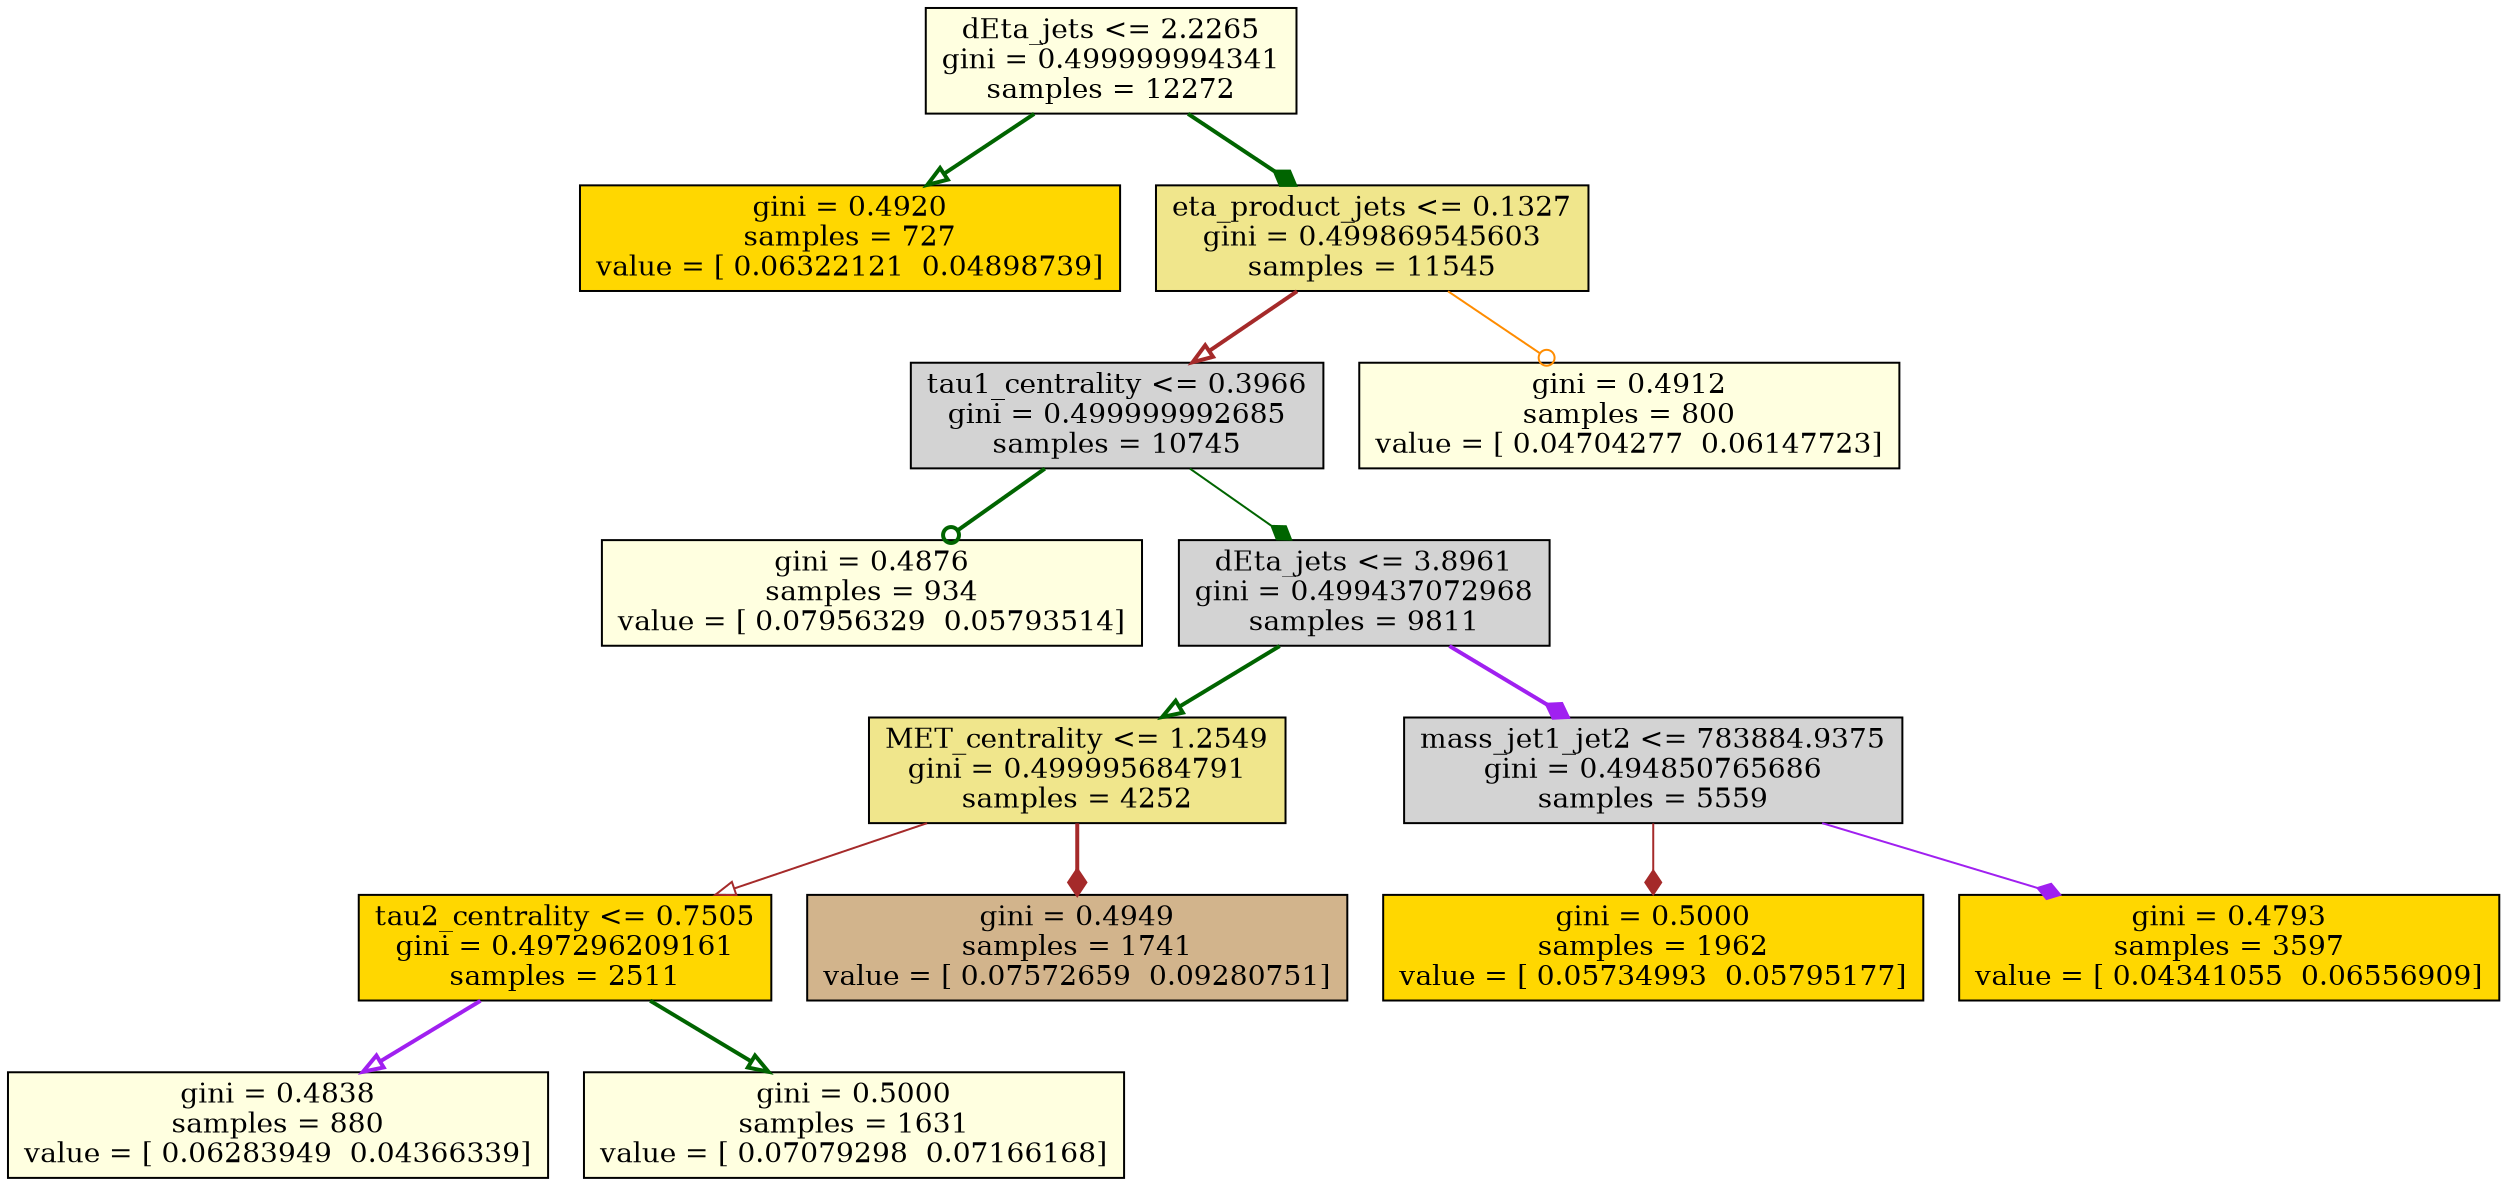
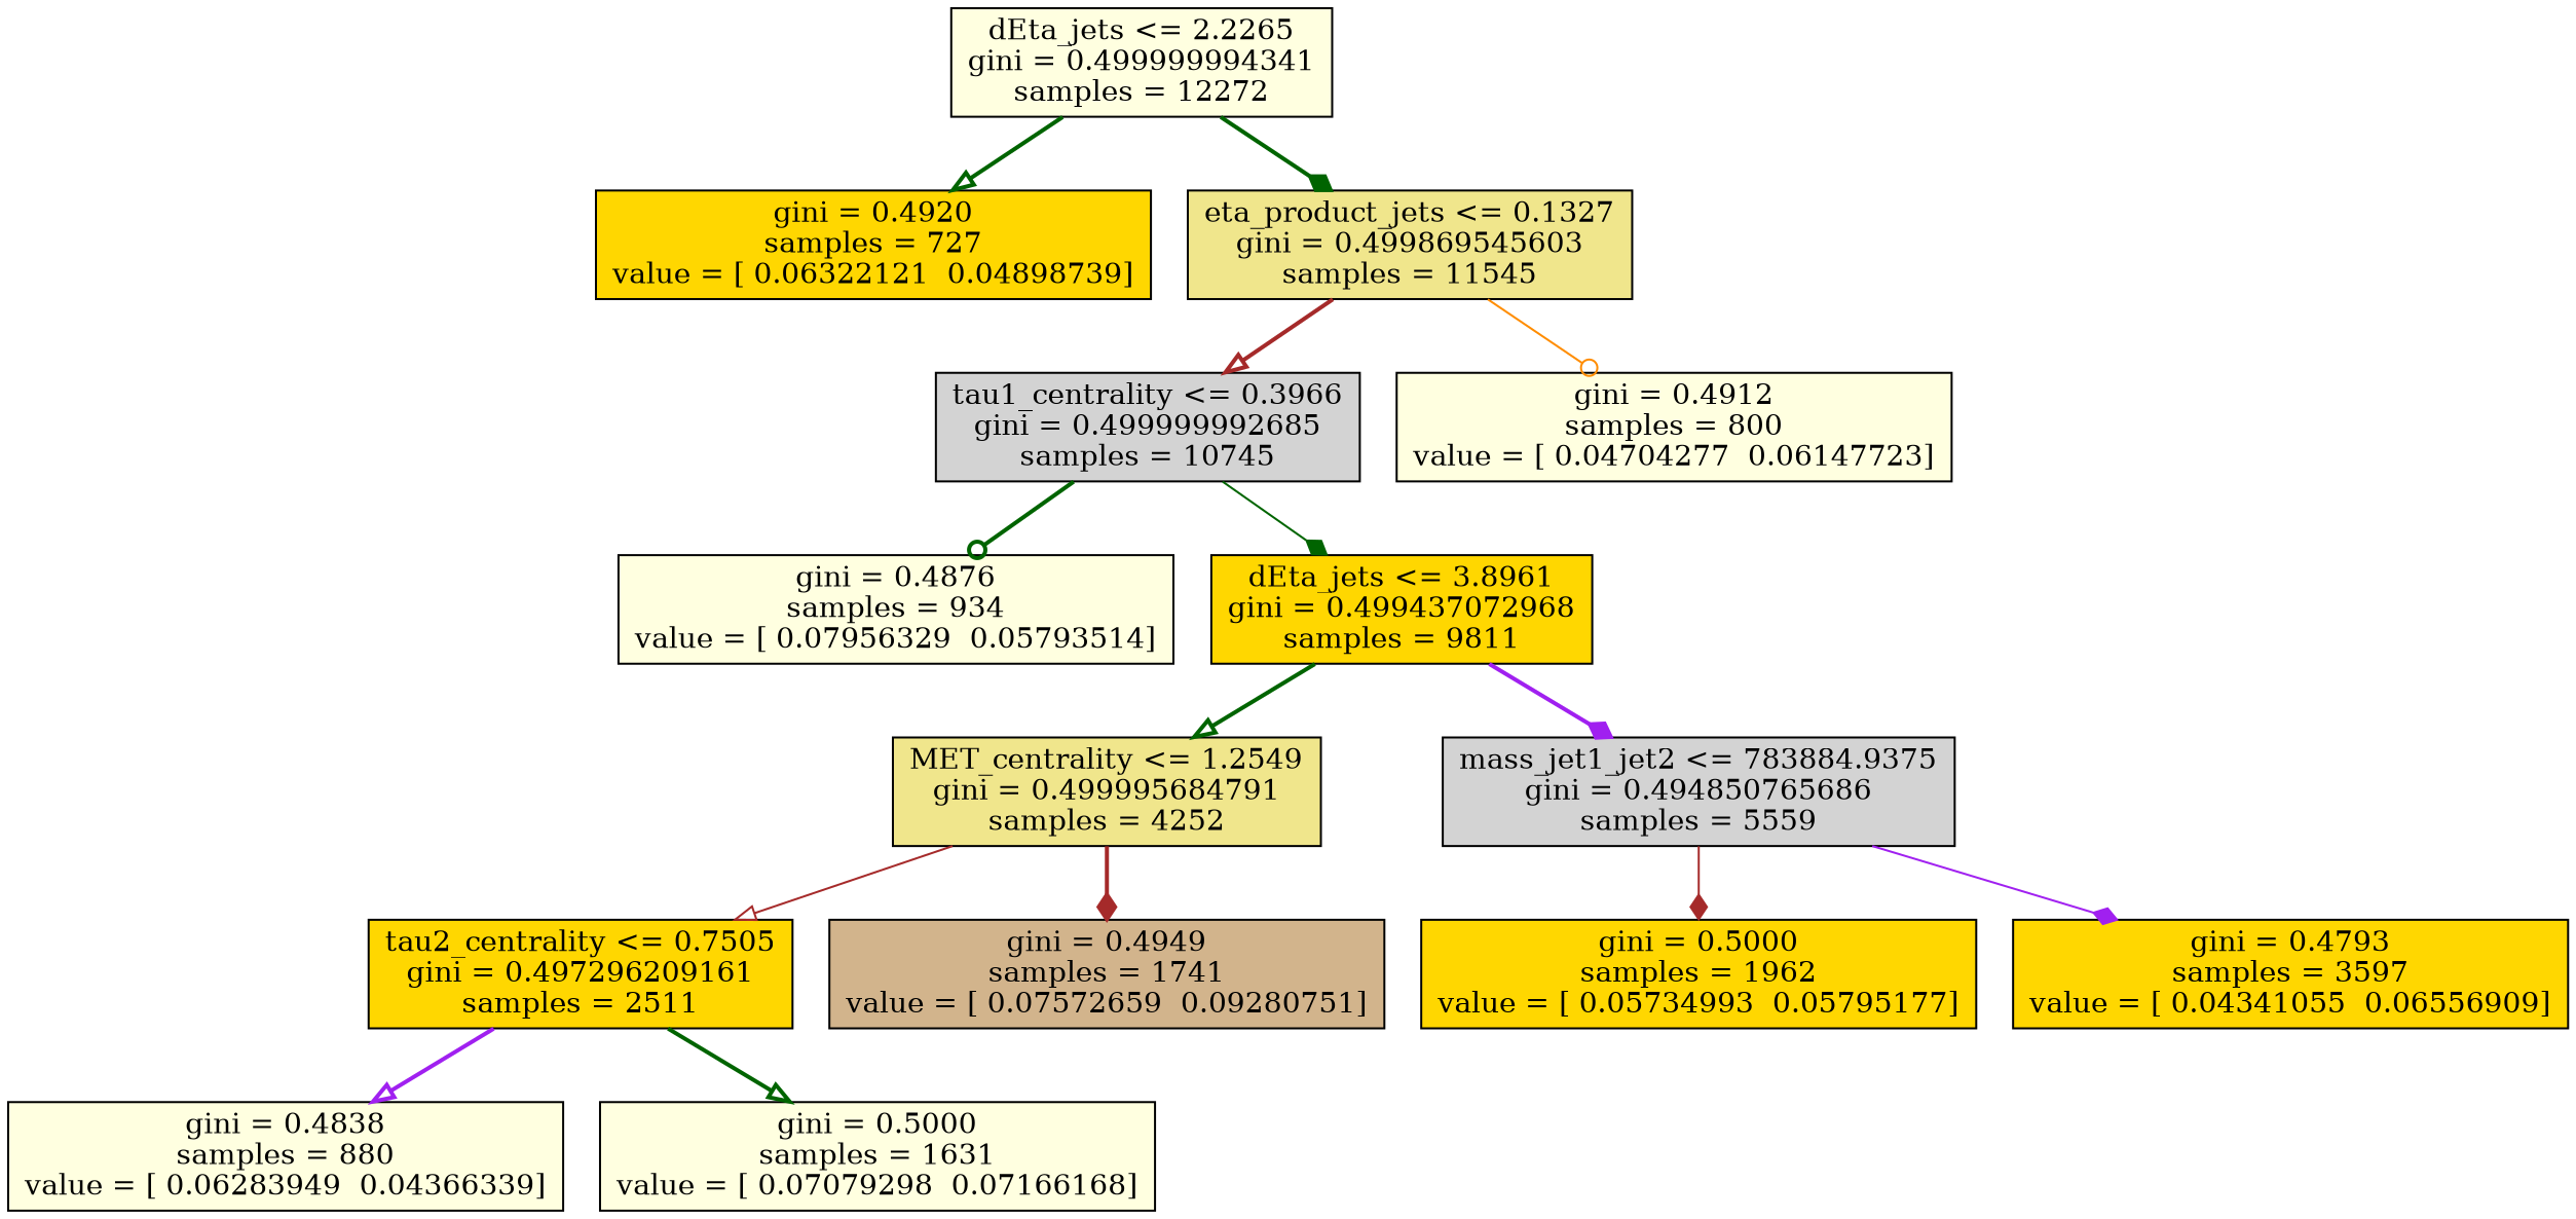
  digraph {
    node [shape=box style=filled fillcolor=lightyellow]
    edge [color=darkgreen style=bold arrowhead=onormal]
    n1 [label="dEta_jets <= 2.2265\ngini = 0.499999994341\nsamples = 12272"]
    n2 [label="gini = 0.4920\nsamples = 727\nvalue = [ 0.06322121  0.04898739]" fillcolor=gold]
    n3 [label="eta_product_jets <= 0.1327\ngini = 0.499869545603\nsamples = 11545" fillcolor=khaki]
    n4 [label="tau1_centrality <= 0.3966\ngini = 0.499999992685\nsamples = 10745" fillcolor=lightgrey]
    n5 [label="gini = 0.4912\nsamples = 800\nvalue = [ 0.04704277  0.06147723]"]
    n6 [label="gini = 0.4876\nsamples = 934\nvalue = [ 0.07956329  0.05793514]"]
-   n7 [label="dEta_jets <= 3.8961\ngini = 0.499437072968\nsamples = 9811" fillcolor=lightgrey]
+   n7 [label="dEta_jets <= 3.8961\ngini = 0.499437072968\nsamples = 9811" fillcolor=gold]
    n8 [label="MET_centrality <= 1.2549\ngini = 0.499995684791\nsamples = 4252" fillcolor=khaki]
    n9 [label="mass_jet1_jet2 <= 783884.9375\ngini = 0.494850765686\nsamples = 5559" fillcolor=lightgrey]
    n10 [label="tau2_centrality <= 0.7505\ngini = 0.497296209161\nsamples = 2511" fillcolor=gold]
    n11 [label="gini = 0.4949\nsamples = 1741\nvalue = [ 0.07572659  0.09280751]" fillcolor=tan]
    n12 [label="gini = 0.4838\nsamples = 880\nvalue = [ 0.06283949  0.04366339]"]
    n13 [label="gini = 0.5000\nsamples = 1631\nvalue = [ 0.07079298  0.07166168]"]
    n14 [label="gini = 0.5000\nsamples = 1962\nvalue = [ 0.05734993  0.05795177]" fillcolor=gold]
    n15 [label="gini = 0.4793\nsamples = 3597\nvalue = [ 0.04341055  0.06556909]" fillcolor=gold]
    n1 -> n2
    n1 -> n3 [arrowhead=diamond]
    n3 -> n4 [color=brown]
    n3 -> n5 [color=darkorange style=solid arrowhead=odot]
    n4 -> n6 [arrowhead=odot]
    n4 -> n7 [style=solid arrowhead=diamond]
    n7 -> n8
    n7 -> n9 [color=purple arrowhead=diamond]
    n8 -> n10 [color=brown style=solid]
    n8 -> n11 [color=brown arrowhead=diamond]
    n9 -> n14 [color=brown style=solid arrowhead=diamond]
    n9 -> n15 [color=purple style=solid arrowhead=diamond]
    n10 -> n12 [color=purple]
    n10 -> n13
  }
